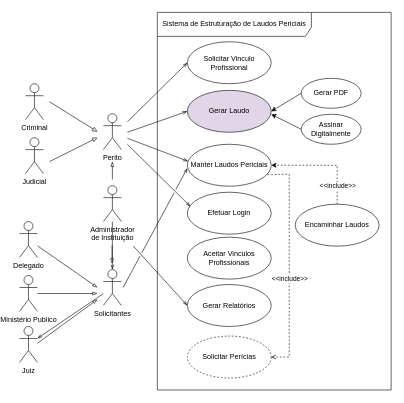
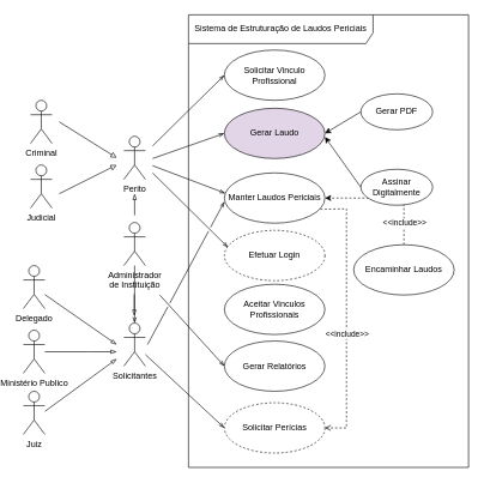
  <mxCell id="0" />
  <mxCell id="1" parent="0" />
  <mxCell id="2" style="rounded=0;orthogonalLoop=1;jettySize=auto;html=1;endArrow=openThin;endFill=0;entryX=0.01;entryY=0.405;entryDx=0;entryDy=0;entryPerimeter=0;" parent="1" target="11" edge="1"><mxGeometry relative="1" as="geometry"><mxPoint x="200" y="230" as="sourcePoint" /></mxGeometry></mxCell>
  <mxCell id="3" value="Perito" style="shape=umlActor;verticalLabelPosition=bottom;verticalAlign=top;html=1;" parent="1" vertex="1"><mxGeometry x="160" y="189" width="30" height="60" as="geometry" /></mxCell>
  <mxCell id="4" style="rounded=0;orthogonalLoop=1;jettySize=auto;html=1;endArrow=block;endFill=0;" parent="1" edge="1"><mxGeometry relative="1" as="geometry"><mxPoint x="150" y="219" as="targetPoint" /><mxPoint x="70" y="169" as="sourcePoint" /></mxGeometry></mxCell>
  <mxCell id="5" value="Criminal" style="shape=umlActor;verticalLabelPosition=bottom;verticalAlign=top;html=1;" parent="1" vertex="1"><mxGeometry x="30" y="139" width="30" height="60" as="geometry" /></mxCell>
  <mxCell id="6" style="rounded=0;orthogonalLoop=1;jettySize=auto;html=1;endArrow=block;endFill=0;" parent="1" edge="1"><mxGeometry relative="1" as="geometry"><mxPoint x="150" y="229" as="targetPoint" /><mxPoint x="70" y="269" as="sourcePoint" /></mxGeometry></mxCell>
  <mxCell id="7" value="Judicial" style="shape=umlActor;verticalLabelPosition=bottom;verticalAlign=top;html=1;" parent="1" vertex="1"><mxGeometry x="30" y="229" width="30" height="60" as="geometry" /></mxCell>
  <mxCell id="8" value="Sistema de Estruturação de Laudos Periciais" style="shape=umlFrame;whiteSpace=wrap;html=1;pointerEvents=0;width=257;height=40;" parent="1" vertex="1"><mxGeometry x="250" width="390" height="630" as="geometry" y="20" /></mxCell>
  <mxCell id="9" value="" style="edgeStyle=orthogonalEdgeStyle;rounded=0;orthogonalLoop=1;jettySize=auto;html=1;endArrow=open;endFill=0;dashed=1;entryX=1;entryY=0.5;entryDx=0;entryDy=0;exitX=0.955;exitY=0.723;exitDx=0;exitDy=0;exitPerimeter=0;" parent="1" source="11" target="14" edge="1"><mxGeometry relative="1" as="geometry"><mxPoint x="436.08" y="291.29" as="sourcePoint" /><mxPoint x="419.743" y="460.005" as="targetPoint" /><Array as="points"><mxPoint x="440" y="291" /><mxPoint x="470" y="290" /><mxPoint x="470" y="515" /></Array></mxGeometry></mxCell>
  <mxCell id="10" value="&amp;lt;&amp;lt;include&amp;gt;&amp;gt;" style="edgeLabel;html=1;align=center;verticalAlign=middle;resizable=0;points=[];" parent="9" vertex="1" connectable="0"><mxGeometry x="-0.015" y="1" relative="1" as="geometry"><mxPoint x="-1" y="28" as="offset" /></mxGeometry></mxCell>
  <mxCell id="11" value="Manter Laudos Periciais" style="ellipse;whiteSpace=wrap;html=1;" parent="1" vertex="1"><mxGeometry x="300" y="240" width="140" height="70" as="geometry" /></mxCell>
- <mxCell id="12" value="" style="rounded=0;orthogonalLoop=1;jettySize=auto;html=1;endArrow=openThin;endFill=0;" parent="1" source="13" target="20" edge="1"><mxGeometry relative="1" as="geometry" /></mxCell>
+ <mxCell id="12" value="" style="rounded=0;orthogonalLoop=1;jettySize=auto;html=1;entryX=0;entryY=0.5;entryDx=0;entryDy=0;endArrow=openThin;endFill=0;" parent="1" source="13" target="14" edge="1"><mxGeometry relative="1" as="geometry" /></mxCell>
  <mxCell id="13" value="Solicitantes" style="shape=umlActor;verticalLabelPosition=bottom;verticalAlign=top;html=1;" parent="1" vertex="1"><mxGeometry x="160" y="449" width="30" height="60" as="geometry" /></mxCell>
  <mxCell id="14" value="Solicitar Perícias" style="ellipse;whiteSpace=wrap;html=1;dashed=1;" parent="1" vertex="1"><mxGeometry x="300" y="560" width="140" height="70" as="geometry" /></mxCell>
  <mxCell id="15" style="rounded=0;orthogonalLoop=1;jettySize=auto;html=1;endArrow=blockThin;endFill=0;" parent="1" source="16" edge="1"><mxGeometry relative="1" as="geometry"><mxPoint x="150" y="479" as="targetPoint" /></mxGeometry></mxCell>
  <mxCell id="16" value="Delegado" style="shape=umlActor;verticalLabelPosition=bottom;verticalAlign=top;html=1;" parent="1" vertex="1"><mxGeometry x="20" y="369" width="30" height="60" as="geometry" /></mxCell>
  <mxCell id="17" style="edgeStyle=orthogonalEdgeStyle;rounded=0;orthogonalLoop=1;jettySize=auto;html=1;endArrow=blockThin;endFill=0;" parent="1" source="18" edge="1"><mxGeometry relative="1" as="geometry"><mxPoint x="150" y="489" as="targetPoint" /><Array as="points"><mxPoint x="110" y="489" /><mxPoint x="110" y="489" /></Array></mxGeometry></mxCell>
  <mxCell id="18" value="Ministério Publico" style="shape=umlActor;verticalLabelPosition=bottom;verticalAlign=top;html=1;" parent="1" vertex="1"><mxGeometry x="20" y="459" width="30" height="60" as="geometry" /></mxCell>
  <mxCell id="19" style="rounded=0;orthogonalLoop=1;jettySize=auto;html=1;endArrow=blockThin;endFill=0;" parent="1" edge="1"><mxGeometry relative="1" as="geometry"><mxPoint x="150" y="499" as="targetPoint" /><mxPoint x="50" y="572" as="sourcePoint" /></mxGeometry></mxCell>
  <mxCell id="20" value="Juiz" style="shape=umlActor;verticalLabelPosition=bottom;verticalAlign=top;html=1;" parent="1" vertex="1"><mxGeometry x="20" y="544" width="30" height="60" as="geometry" /></mxCell>
  <mxCell id="21" value="" style="edgeStyle=orthogonalEdgeStyle;rounded=0;orthogonalLoop=1;jettySize=auto;html=1;endArrow=blockThin;endFill=0;" parent="1" edge="1"><mxGeometry relative="1" as="geometry"><mxPoint x="175" y="299" as="sourcePoint" /><mxPoint x="175" y="269" as="targetPoint" /></mxGeometry></mxCell>
  <mxCell id="22" value="" style="rounded=0;orthogonalLoop=1;jettySize=auto;html=1;endArrow=openThin;endFill=0;entryX=0.036;entryY=0.339;entryDx=0;entryDy=0;entryPerimeter=0;" parent="1" target="25" edge="1"><mxGeometry relative="1" as="geometry"><mxPoint x="200" y="240" as="sourcePoint" /></mxGeometry></mxCell>
  <mxCell id="23" value="Administrador &lt;br&gt;de Instituição" style="shape=umlActor;verticalLabelPosition=bottom;verticalAlign=top;html=1;" parent="1" vertex="1"><mxGeometry x="160" y="309" width="30" height="60" as="geometry" /></mxCell>
  <mxCell id="24" value="" style="edgeStyle=orthogonalEdgeStyle;rounded=0;orthogonalLoop=1;jettySize=auto;html=1;endArrow=blockThin;endFill=0;" parent="1" edge="1"><mxGeometry relative="1" as="geometry"><mxPoint x="174.5" y="409" as="sourcePoint" /><mxPoint x="174.5" y="439" as="targetPoint" /><Array as="points"><mxPoint x="174.5" y="429" /><mxPoint x="174.5" y="429" /></Array></mxGeometry></mxCell>
- <mxCell id="25" value="Efetuar Login" style="ellipse;whiteSpace=wrap;html=1;" parent="1" vertex="1"><mxGeometry x="300" y="320" width="140" height="70" as="geometry" /></mxCell>
+ <mxCell id="25" value="Efetuar Login" style="ellipse;whiteSpace=wrap;html=1;dashed=1;" parent="1" vertex="1"><mxGeometry x="300" y="320" width="140" height="70" as="geometry" /></mxCell>
  <mxCell id="26" style="edgeStyle=orthogonalEdgeStyle;rounded=0;orthogonalLoop=1;jettySize=auto;html=1;exitX=0.5;exitY=0;exitDx=0;exitDy=0;entryX=1;entryY=0.5;entryDx=0;entryDy=0;dashed=1;" parent="1" source="28" target="11" edge="1"><mxGeometry relative="1" as="geometry"><Array as="points"><mxPoint x="550" y="275" /></Array></mxGeometry></mxCell>
  <mxCell id="27" value="&amp;lt;&amp;lt;include&amp;gt;&amp;gt;" style="edgeLabel;html=1;align=center;verticalAlign=middle;resizable=0;points=[];" parent="26" vertex="1" connectable="0"><mxGeometry x="-0.037" y="-1" relative="1" as="geometry"><mxPoint x="19" y="35" as="offset" /></mxGeometry></mxCell>
  <mxCell id="28" value="Encaminhar Laudos" style="ellipse;whiteSpace=wrap;html=1;" parent="1" vertex="1"><mxGeometry x="480" y="340" width="140" height="70" as="geometry" /></mxCell>
  <mxCell id="29" value="Aceitar Vinculos Profissionais" style="ellipse;whiteSpace=wrap;html=1;" parent="1" vertex="1"><mxGeometry x="300" y="395" width="140" height="70" as="geometry" /></mxCell>
  <mxCell id="30" value="" style="rounded=0;orthogonalLoop=1;jettySize=auto;html=1;endArrow=openThin;endFill=0;" parent="1" source="23" target="13" edge="1"><mxGeometry relative="1" as="geometry"><mxPoint x="200" y="379" as="sourcePoint" /><mxPoint x="311" y="370" as="targetPoint" /></mxGeometry></mxCell>
  <mxCell id="31" value="Gerar Laudo" style="ellipse;whiteSpace=wrap;html=1;fillColor=#e1d5e7;" vertex="1" parent="1"><mxGeometry x="300" y="150" width="140" height="70" as="geometry" /></mxCell>
  <mxCell id="32" style="rounded=0;orthogonalLoop=1;jettySize=auto;html=1;endArrow=openThin;endFill=0;entryX=0;entryY=0.5;entryDx=0;entryDy=0;" edge="1" parent="1" target="31"><mxGeometry relative="1" as="geometry"><mxPoint x="200" y="220" as="sourcePoint" /><mxPoint x="310" y="285" as="targetPoint" /></mxGeometry></mxCell>
  <mxCell id="33" style="rounded=0;orthogonalLoop=1;jettySize=auto;html=1;exitX=0;exitY=0.5;exitDx=0;exitDy=0;entryX=1;entryY=0.5;entryDx=0;entryDy=0;" edge="1" parent="1" source="34" target="31"><mxGeometry relative="1" as="geometry" /></mxCell>
  <mxCell id="34" value="Gerar  PDF" style="ellipse;whiteSpace=wrap;html=1;" vertex="1" parent="1"><mxGeometry x="490" y="130" width="100" height="50" as="geometry" /></mxCell>
  <mxCell id="35" style="rounded=0;orthogonalLoop=1;jettySize=auto;html=1;exitX=0;exitY=0.5;exitDx=0;exitDy=0;" edge="1" parent="1" source="36"><mxGeometry relative="1" as="geometry"><mxPoint x="440" y="190" as="targetPoint" /></mxGeometry></mxCell>
- <mxCell id="36" value="Assinar Digitalmente" style="ellipse;whiteSpace=wrap;html=1;" vertex="1" parent="1"><mxGeometry x="490" y="190" width="100" height="50" as="geometry" /></mxCell>
+ <mxCell id="36" value="Assinar Digitalmente" style="ellipse;whiteSpace=wrap;html=1;" vertex="1" parent="1"><mxGeometry x="490" y="235" width="100" height="50" as="geometry" /></mxCell>
  <mxCell id="37" value="Solicitar Vinculo Profissional" style="ellipse;whiteSpace=wrap;html=1;" vertex="1" parent="1"><mxGeometry x="300" y="69" width="140" height="70" as="geometry" /></mxCell>
  <mxCell id="38" style="rounded=0;orthogonalLoop=1;jettySize=auto;html=1;endArrow=openThin;endFill=0;entryX=0;entryY=0.5;entryDx=0;entryDy=0;" edge="1" parent="1" target="37"><mxGeometry relative="1" as="geometry"><mxPoint x="200" y="202.5" as="sourcePoint" /><mxPoint x="300" y="167.5" as="targetPoint" /></mxGeometry></mxCell>
  <mxCell id="39" value="Gerar Relatórios" style="ellipse;whiteSpace=wrap;html=1;" vertex="1" parent="1"><mxGeometry x="300" y="474" width="140" height="70" as="geometry" /></mxCell>
  <mxCell id="40" value="" style="rounded=0;orthogonalLoop=1;jettySize=auto;html=1;endArrow=openThin;endFill=0;entryX=0;entryY=0.5;entryDx=0;entryDy=0;jumpStyle=gap;" edge="1" parent="1" target="39"><mxGeometry relative="1" as="geometry"><mxPoint x="210" y="410" as="sourcePoint" /><mxPoint x="307" y="439" as="targetPoint" /></mxGeometry></mxCell>
  <mxCell id="41" value="" style="rounded=0;orthogonalLoop=1;jettySize=auto;html=1;endArrow=openThin;endFill=0;shadow=0;jumpStyle=gap;" edge="1" parent="1"><mxGeometry relative="1" as="geometry"><mxPoint x="193" y="479" as="sourcePoint" /><mxPoint x="300" y="280" as="targetPoint" /></mxGeometry></mxCell>
